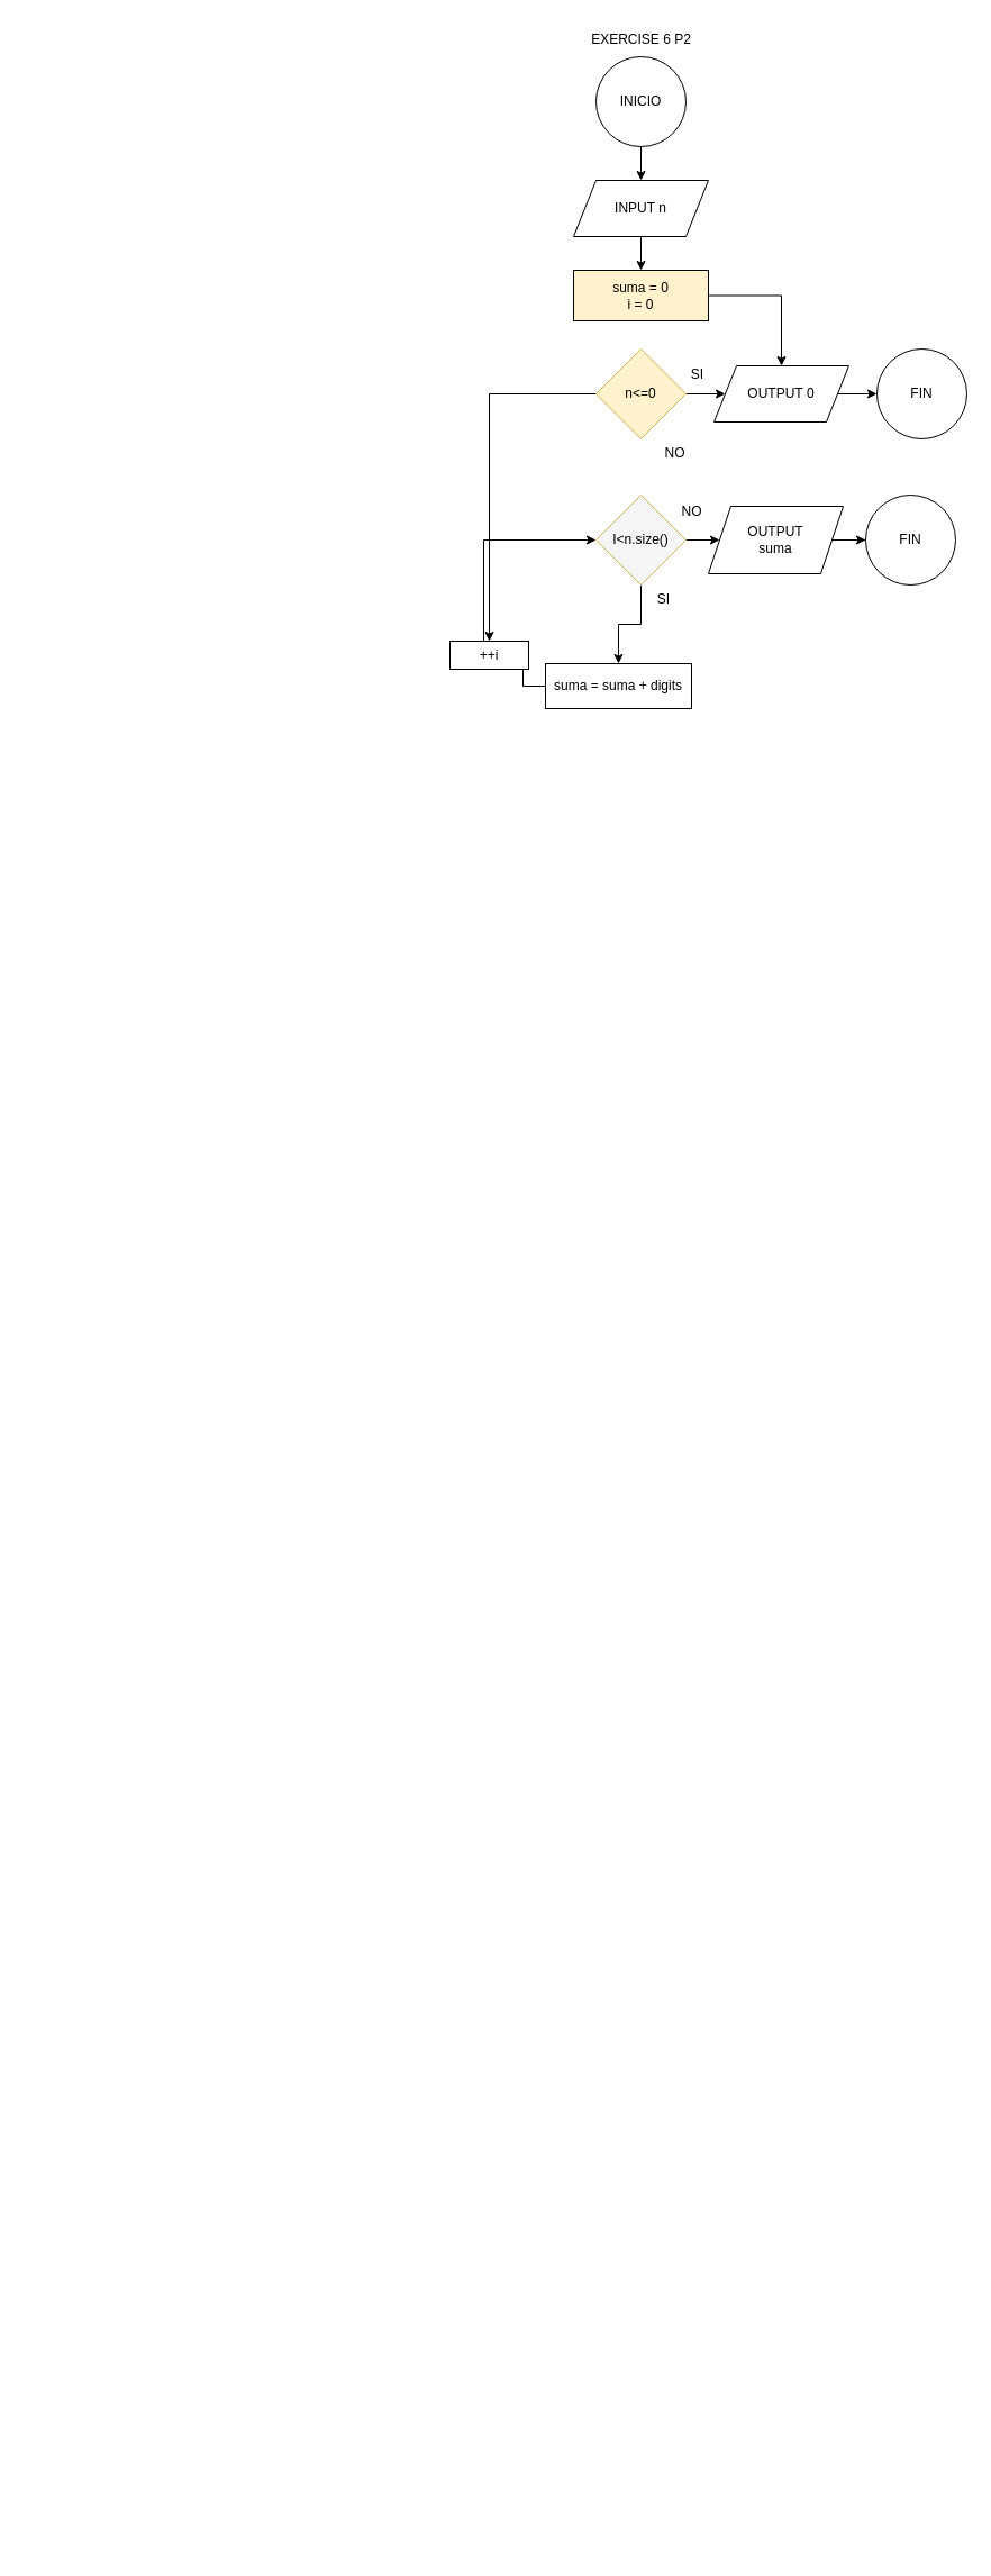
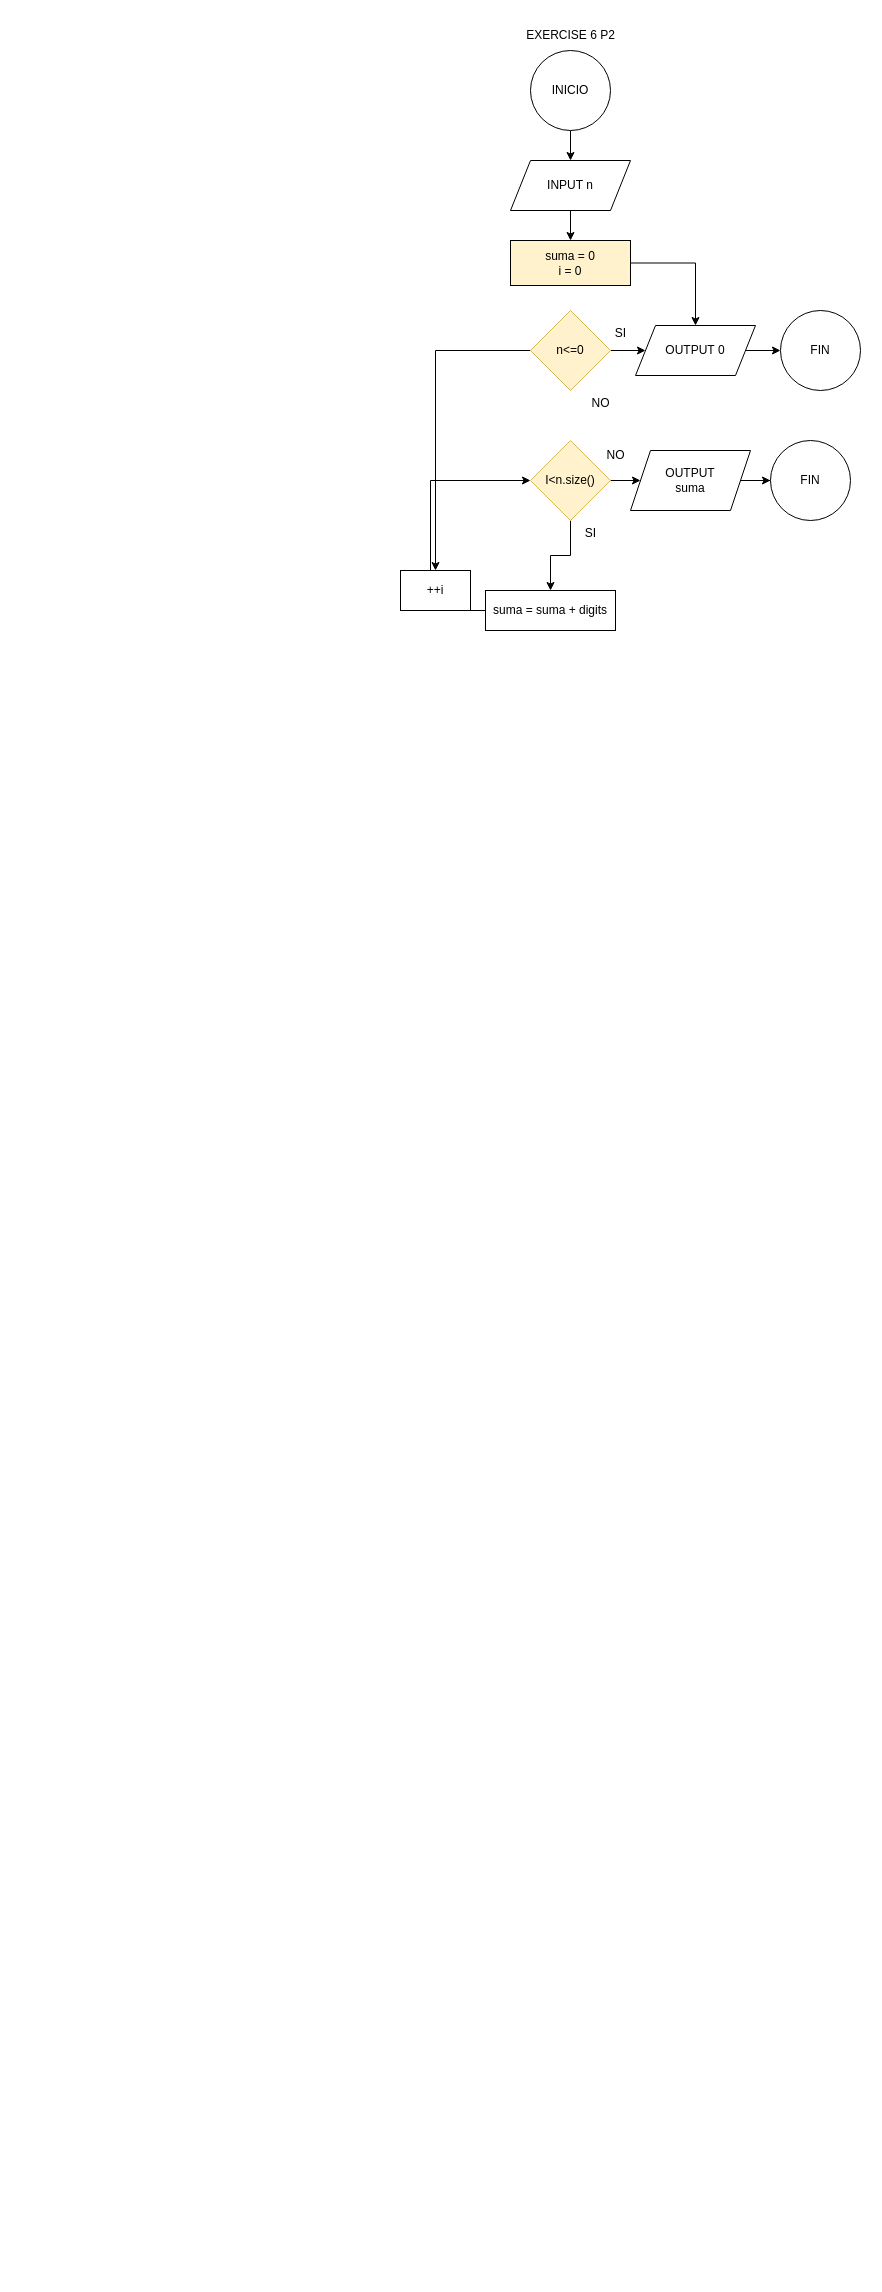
  <mxCell id="0" />
  <mxCell id="1" parent="0" />
  <mxCell id="2" value="EXERCISE 6 P2" style="text;html=1;align=center;verticalAlign=middle;resizable=0;points=[];autosize=1;strokeColor=none;fillColor=none;" parent="1" vertex="1"><mxGeometry x="515" width="110" height="30" as="geometry" y="20" /></mxCell>
  <mxCell id="3" style="edgeStyle=orthogonalEdgeStyle;rounded=0;orthogonalLoop=1;jettySize=auto;html=1;exitX=0;exitY=0.5;exitDx=0;exitDy=0;entryX=0;entryY=0.5;entryDx=0;entryDy=0;" edge="1" parent="1"><mxGeometry relative="1" as="geometry"><mxPoint x="502.5" y="1330" as="targetPoint" /><Array as="points"><mxPoint x="20" y="2270" /><mxPoint x="20" y="1330" /></Array></mxGeometry></mxCell>
  <mxCell id="4" value="" style="edgeStyle=orthogonalEdgeStyle;rounded=0;orthogonalLoop=1;jettySize=auto;html=1;" edge="1" parent="1" source="5" target="7"><mxGeometry relative="1" as="geometry" /></mxCell>
  <mxCell id="5" value="INICIO" style="ellipse;whiteSpace=wrap;html=1;" vertex="1" parent="1"><mxGeometry x="530" y="50" width="80" height="80" as="geometry" /></mxCell>
  <mxCell id="6" value="" style="edgeStyle=orthogonalEdgeStyle;rounded=0;orthogonalLoop=1;jettySize=auto;html=1;" edge="1" parent="1" source="7" target="9"><mxGeometry relative="1" as="geometry" /></mxCell>
  <mxCell id="7" value="INPUT n" style="shape=parallelogram;perimeter=parallelogramPerimeter;whiteSpace=wrap;html=1;fixedSize=1;" vertex="1" parent="1"><mxGeometry x="510" y="160" width="120" height="50" as="geometry" /></mxCell>
  <mxCell id="8" value="" style="edgeStyle=orthogonalEdgeStyle;rounded=0;orthogonalLoop=1;jettySize=auto;html=1;" edge="1" parent="1" source="9" target="14"><mxGeometry relative="1" as="geometry" /></mxCell>
  <mxCell id="9" value="suma = 0&lt;div&gt;i = 0&lt;/div&gt;" style="whiteSpace=wrap;html=1;fillColor=#fff2cc;" vertex="1" parent="1"><mxGeometry x="510" y="240" width="120" height="45" as="geometry" /></mxCell>
  <mxCell id="10" value="" style="edgeStyle=orthogonalEdgeStyle;rounded=0;orthogonalLoop=1;jettySize=auto;html=1;" edge="1" parent="1" source="12" target="14"><mxGeometry relative="1" as="geometry" /></mxCell>
  <mxCell id="11" value="" style="edgeStyle=orthogonalEdgeStyle;rounded=0;orthogonalLoop=1;jettySize=auto;html=1;" edge="1" parent="1" source="12" target="24"><mxGeometry relative="1" as="geometry" /></mxCell>
  <mxCell id="12" value="n&amp;lt;=0" style="rhombus;whiteSpace=wrap;html=1;fillColor=#fff2cc;strokeColor=#d6b656;" vertex="1" parent="1"><mxGeometry x="530" y="310" width="80" height="80" as="geometry" /></mxCell>
  <mxCell id="13" value="" style="edgeStyle=orthogonalEdgeStyle;rounded=0;orthogonalLoop=1;jettySize=auto;html=1;" edge="1" parent="1" source="14" target="20"><mxGeometry relative="1" as="geometry" /></mxCell>
  <mxCell id="14" value="OUTPUT&amp;nbsp;&lt;span style=&quot;background-color: initial;&quot;&gt;0&lt;/span&gt;" style="shape=parallelogram;perimeter=parallelogramPerimeter;whiteSpace=wrap;html=1;fixedSize=1;" vertex="1" parent="1"><mxGeometry x="635" y="325" width="120" height="50" as="geometry" /></mxCell>
  <mxCell id="15" value="SI" style="text;html=1;align=center;verticalAlign=middle;resizable=0;points=[];autosize=1;strokeColor=none;fillColor=none;" vertex="1" parent="1"><mxGeometry x="605" y="318" width="30" height="30" as="geometry" /></mxCell>
  <mxCell id="16" value="NO" style="text;html=1;align=center;verticalAlign=middle;resizable=0;points=[];autosize=1;strokeColor=none;fillColor=none;" vertex="1" parent="1"><mxGeometry x="580" y="388" width="40" height="30" as="geometry" /></mxCell>
  <mxCell id="17" value="" style="edgeStyle=orthogonalEdgeStyle;rounded=0;orthogonalLoop=1;jettySize=auto;html=1;" edge="1" parent="1" source="19" target="22"><mxGeometry relative="1" as="geometry" /></mxCell>
  <mxCell id="18" value="" style="edgeStyle=orthogonalEdgeStyle;rounded=0;orthogonalLoop=1;jettySize=auto;html=1;" edge="1" parent="1" source="19" target="27"><mxGeometry relative="1" as="geometry" /></mxCell>
- <mxCell id="19" value="I&amp;lt;n.size()" style="rhombus;whiteSpace=wrap;html=1;fillColor=#f5f5f5;strokeColor=#d6b656;" vertex="1" parent="1"><mxGeometry x="530" y="440" width="80" height="80" as="geometry" /></mxCell>
+ <mxCell id="19" value="I&amp;lt;n.size()" style="rhombus;whiteSpace=wrap;html=1;fillColor=#fff2cc;strokeColor=#d6b656;" vertex="1" parent="1"><mxGeometry x="530" y="440" width="80" height="80" as="geometry" /></mxCell>
  <mxCell id="20" value="FIN" style="ellipse;whiteSpace=wrap;html=1;" vertex="1" parent="1"><mxGeometry x="780" y="310" width="80" height="80" as="geometry" /></mxCell>
  <mxCell id="21" value="" style="edgeStyle=orthogonalEdgeStyle;rounded=0;orthogonalLoop=1;jettySize=auto;html=1;" edge="1" parent="1" source="22" target="24"><mxGeometry relative="1" as="geometry" /></mxCell>
  <mxCell id="22" value="suma = suma + digits" style="whiteSpace=wrap;html=1;" vertex="1" parent="1"><mxGeometry x="485" y="590" width="130" height="40" as="geometry" /></mxCell>
  <mxCell id="23" value="SI" style="text;html=1;align=center;verticalAlign=middle;resizable=0;points=[];autosize=1;strokeColor=none;fillColor=none;" vertex="1" parent="1"><mxGeometry x="575" y="518" width="30" height="30" as="geometry" /></mxCell>
- <mxCell id="24" value="++i" style="whiteSpace=wrap;html=1;" vertex="1" parent="1"><mxGeometry x="400" y="570" width="70" height="25" as="geometry" /></mxCell>
+ <mxCell id="24" value="++i" style="whiteSpace=wrap;html=1;" vertex="1" parent="1"><mxGeometry x="400" y="570" width="70" height="40" as="geometry" /></mxCell>
  <mxCell id="25" style="edgeStyle=orthogonalEdgeStyle;rounded=0;orthogonalLoop=1;jettySize=auto;html=1;entryX=0;entryY=0.5;entryDx=0;entryDy=0;" edge="1" parent="1" source="24" target="19"><mxGeometry relative="1" as="geometry"><Array as="points"><mxPoint x="430" y="480" /></Array></mxGeometry></mxCell>
  <mxCell id="26" value="" style="edgeStyle=orthogonalEdgeStyle;rounded=0;orthogonalLoop=1;jettySize=auto;html=1;" edge="1" parent="1" source="27" target="29"><mxGeometry relative="1" as="geometry" /></mxCell>
  <mxCell id="27" value="OUTPUT&lt;div&gt;suma&lt;/div&gt;" style="shape=parallelogram;perimeter=parallelogramPerimeter;whiteSpace=wrap;html=1;fixedSize=1;" vertex="1" parent="1"><mxGeometry x="630" y="450" width="120" height="60" as="geometry" /></mxCell>
  <mxCell id="28" value="NO" style="text;html=1;align=center;verticalAlign=middle;resizable=0;points=[];autosize=1;strokeColor=none;fillColor=none;" vertex="1" parent="1"><mxGeometry x="595" y="440" width="40" height="30" as="geometry" /></mxCell>
  <mxCell id="29" value="FIN" style="ellipse;whiteSpace=wrap;html=1;" vertex="1" parent="1"><mxGeometry x="770" y="440" width="80" height="80" as="geometry" /></mxCell>
